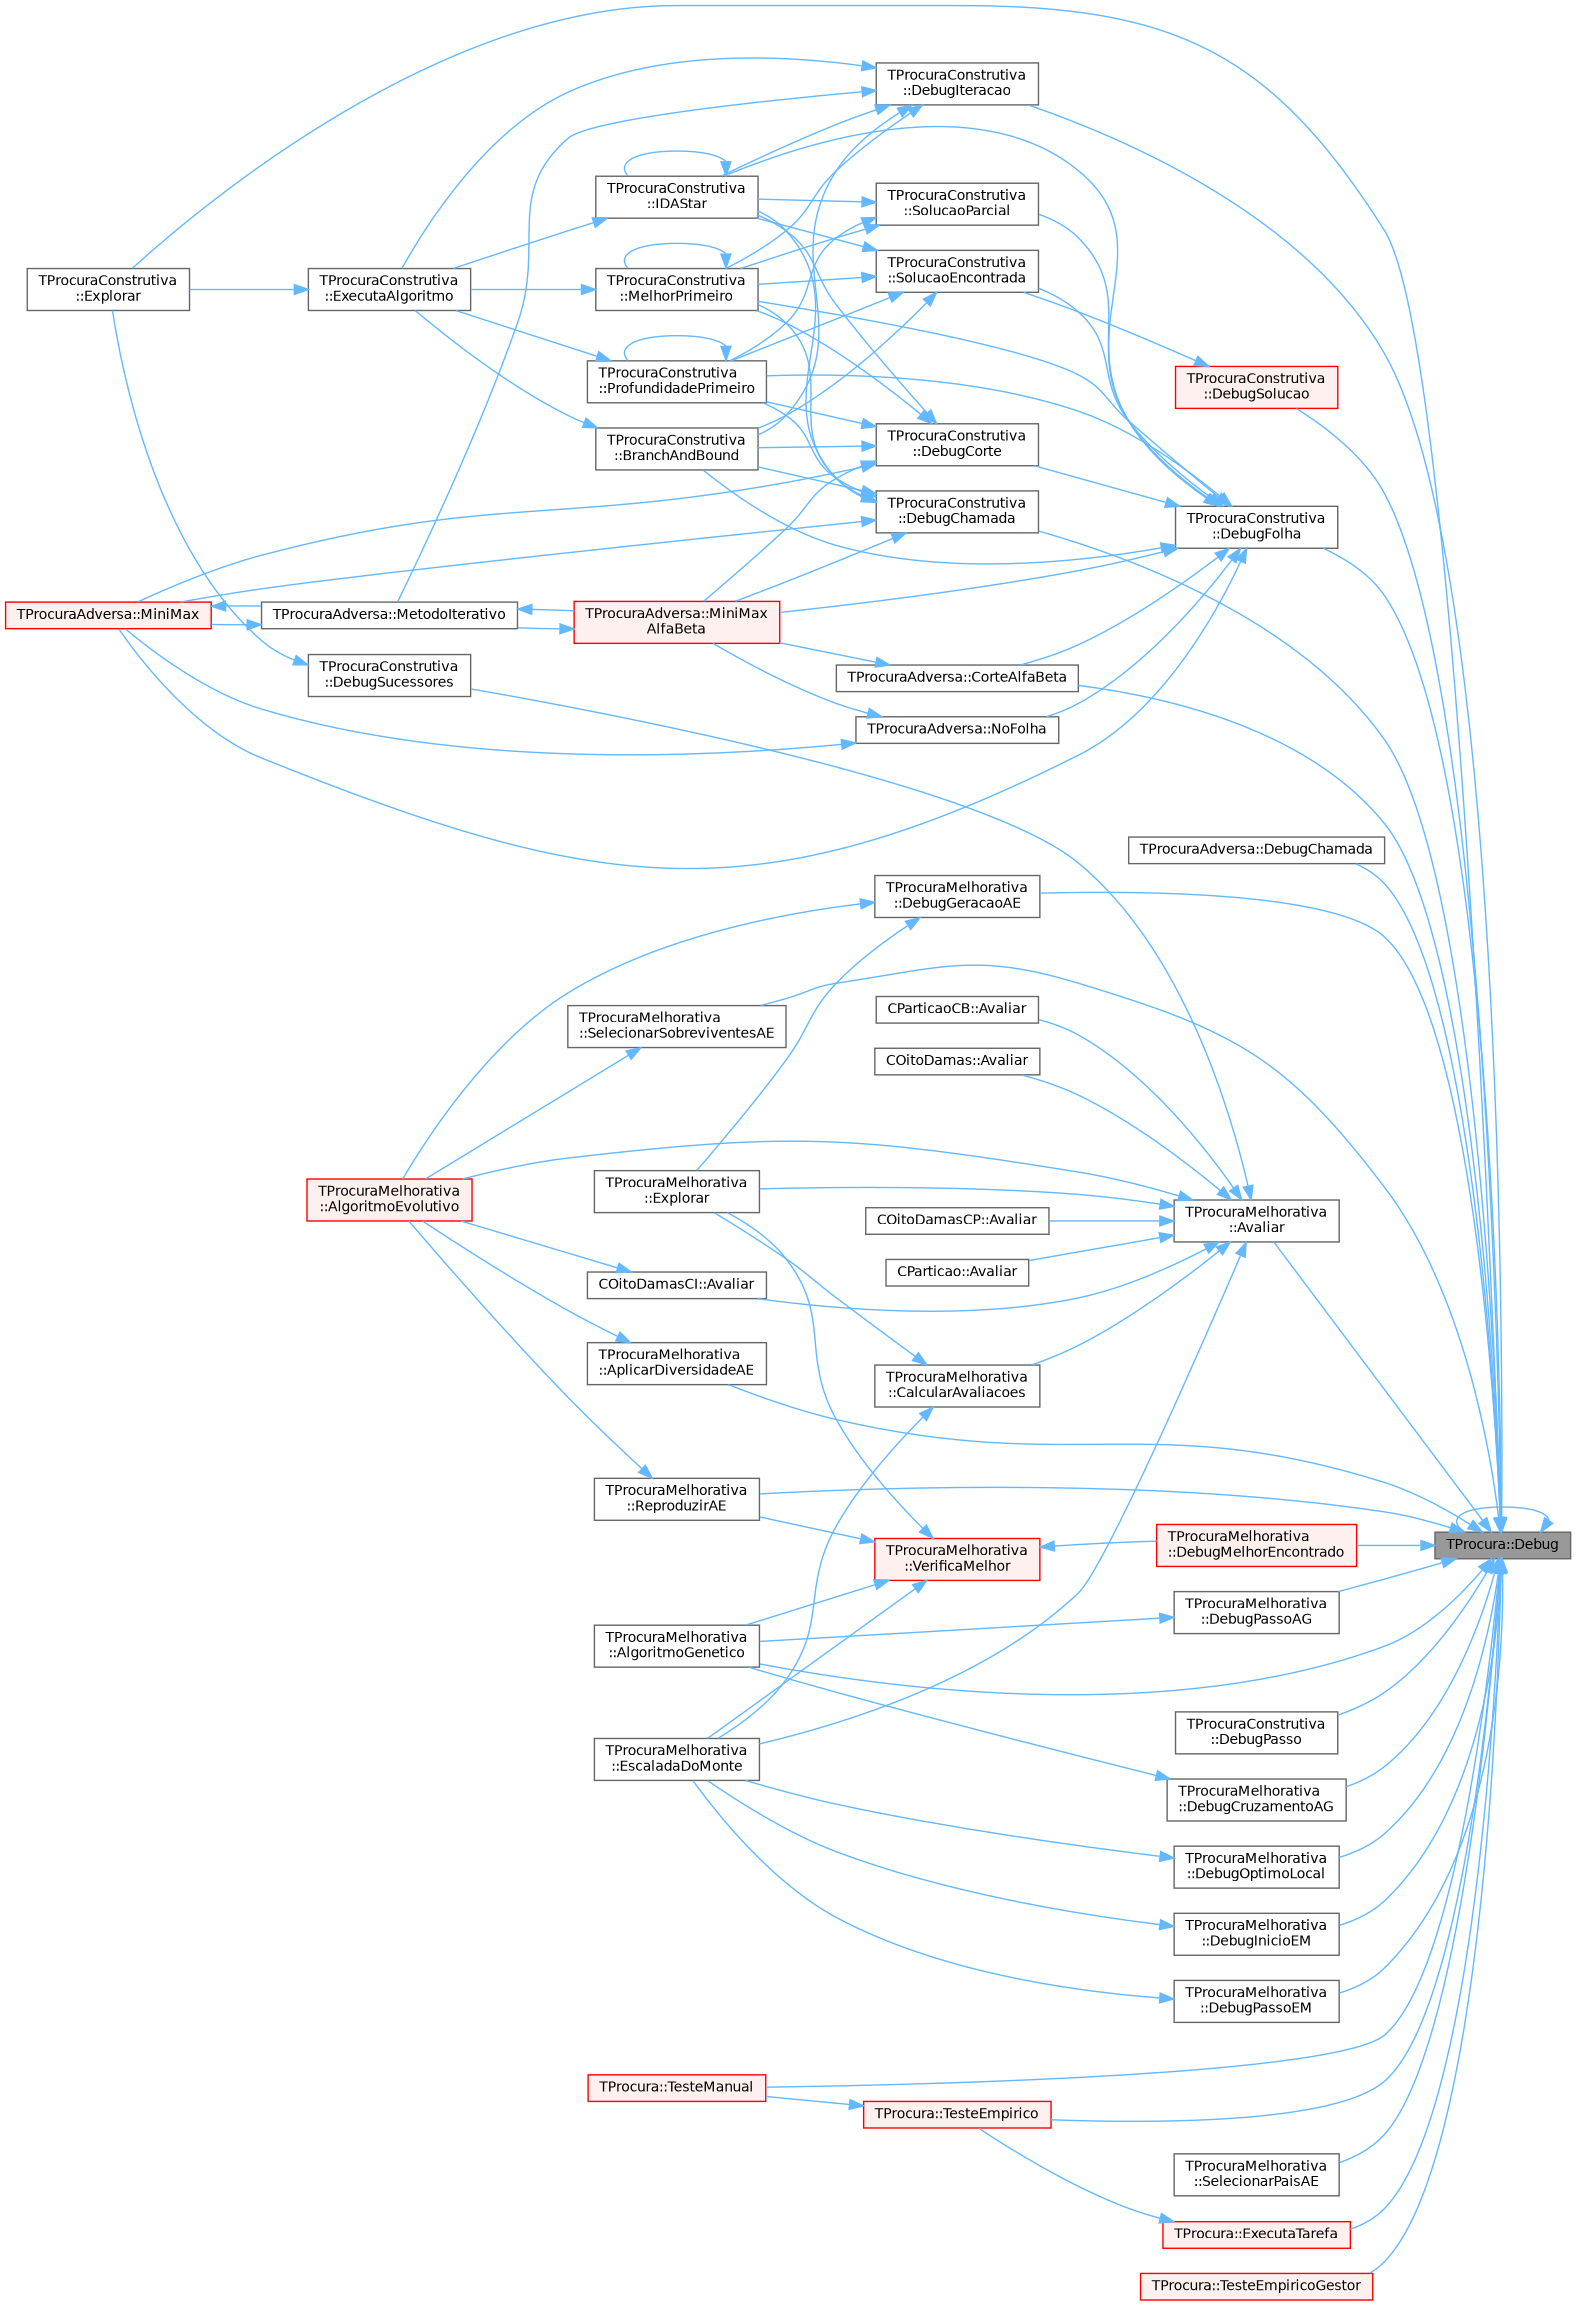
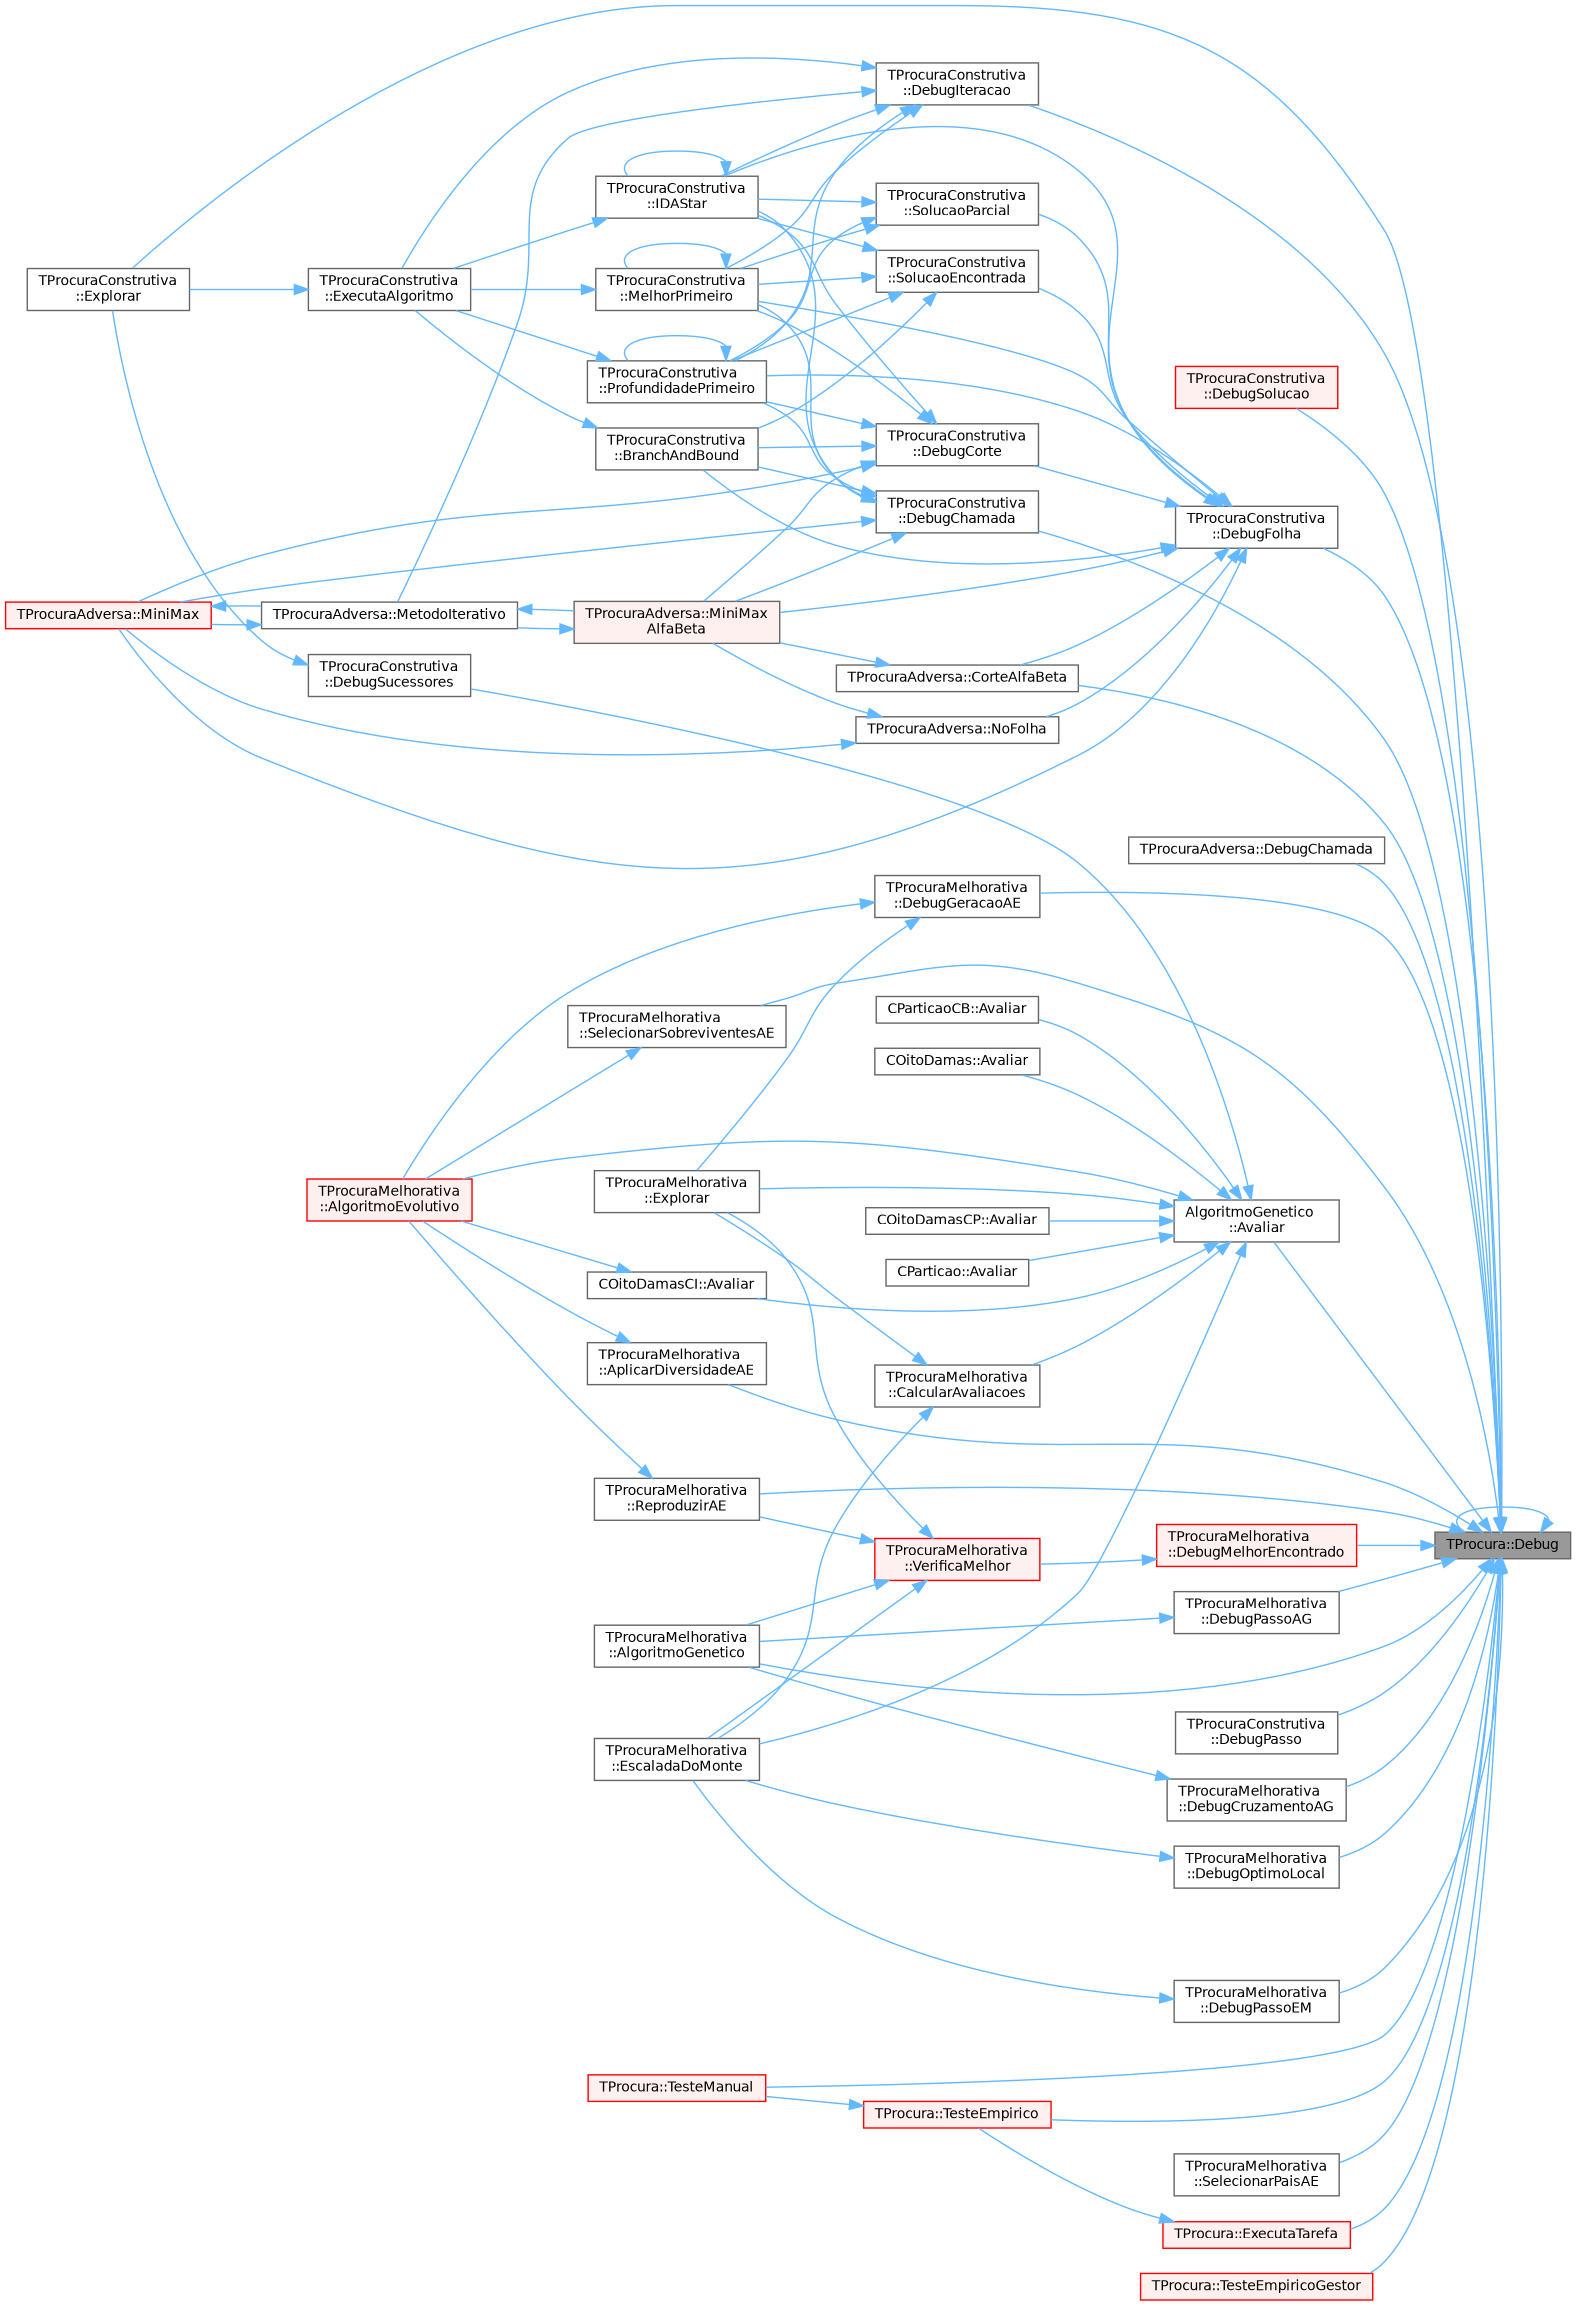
  digraph {
    rankdir=RL
    node [color=grey40 fillcolor=white fontname=Helvetica fontsize=10 shape=box style=filled]
    edge [color=steelblue1 dir=back fontname=Helvetica fontsize=10 labelfontname=Helvetica labelfontsize=10 style=solid]
    n1 [color=gray40 fillcolor=grey60 fontcolor=black height=0.2 label="TProcura::Debug" width=0.4]
    n2 [height=0.2 label="TProcuraMelhorativa\l::AlgoritmoGenetico" width=0.4]
    n3 [height=0.2 label="TProcuraMelhorativa\l::AplicarDiversidadeAE" width=0.4]
-   n4 [height=0.2 label="TProcuraMelhorativa\l::Avaliar" width=0.4]
+   n4 [height=0.2 label="AlgoritmoGenetico\l::Avaliar" width=0.4]
    n5 [height=0.2 label="TProcuraAdversa::CorteAlfaBeta" width=0.4]
    n6 [height=0.2 label="TProcuraConstrutiva\l::DebugChamada" width=0.4]
    n7 [height=0.2 label="TProcuraConstrutiva\l::Explorar" width=0.4]
    n8 [height=0.2 label="TProcuraAdversa::DebugChamada" width=0.4]
    n9 [height=0.2 label="TProcuraMelhorativa\l::DebugCruzamentoAG" width=0.4]
    n10 [height=0.2 label="TProcuraConstrutiva\l::DebugFolha" width=0.4]
    n11 [height=0.2 label="TProcuraMelhorativa\l::DebugGeracaoAE" width=0.4]
-   n12 [height=0.2 label="TProcuraMelhorativa\l::DebugInicioEM" width=0.4]
    n13 [height=0.2 label="TProcuraConstrutiva\l::DebugIteracao" width=0.4]
    n14 [color=red fillcolor="#FFF0F0" height=0.2 label="TProcuraMelhorativa\l::DebugMelhorEncontrado" width=0.4]
    n15 [height=0.2 label="TProcuraMelhorativa\l::ReproduzirAE" width=0.4]
    n16 [height=0.2 label="TProcuraMelhorativa\l::DebugOptimoLocal" width=0.4]
    n17 [height=0.2 label="TProcuraConstrutiva\l::DebugPasso" width=0.4]
    n18 [height=0.2 label="TProcuraMelhorativa\l::DebugPassoAG" width=0.4]
    n19 [height=0.2 label="TProcuraMelhorativa\l::DebugPassoEM" width=0.4]
    n20 [color=red fillcolor="#FFF0F0" height=0.2 label="TProcuraConstrutiva\l::DebugSolucao" width=0.4]
    n21 [color=red fillcolor="#FFF0F0" height=0.2 label="TProcura::ExecutaTarefa" width=0.4]
    n22 [color=red fillcolor="#FFF0F0" height=0.2 label="TProcura::TesteEmpirico" width=0.4]
    n23 [color=red fillcolor="#FFF0F0" height=0.2 label="TProcura::TesteManual" width=0.4]
    n24 [height=0.2 label="TProcuraMelhorativa\l::SelecionarPaisAE" width=0.4]
    n25 [height=0.2 label="TProcuraMelhorativa\l::SelecionarSobreviventesAE" width=0.4]
    n26 [color=red fillcolor="#FFF0F0" height=0.2 label="TProcura::TesteEmpiricoGestor" width=0.4]
    n27 [color=red fillcolor="#FFF0F0" height=0.2 label="TProcuraMelhorativa\l::AlgoritmoEvolutivo" width=0.4]
    n28 [height=0.2 label="TProcuraConstrutiva\l::DebugSucessores" width=0.4]
    n29 [height=0.2 label="COitoDamas::Avaliar" width=0.4]
    n30 [height=0.2 label="COitoDamasCI::Avaliar" width=0.4]
    n31 [height=0.2 label="COitoDamasCP::Avaliar" width=0.4]
    n32 [height=0.2 label="CParticao::Avaliar" width=0.4]
    n33 [height=0.2 label="CParticaoCB::Avaliar" width=0.4]
    n34 [height=0.2 label="TProcuraMelhorativa\l::CalcularAvaliacoes" width=0.4]
    n35 [height=0.2 label="TProcuraMelhorativa\l::EscaladaDoMonte" width=0.4]
    n36 [height=0.2 label="TProcuraMelhorativa\l::Explorar" width=0.4]
-   n37 [color=red fillcolor="#FFF0F0" height=0.2 label="TProcuraAdversa::MiniMax\lAlfaBeta" width=0.4]
+   n37 [fillcolor="#FFF0F0" height=0.2 label="TProcuraAdversa::MiniMax\lAlfaBeta" width=0.4]
    n38 [color=red fillcolor="#FFF0F0" height=0.2 label="TProcuraAdversa::MiniMax" width=0.4]
    n39 [height=0.2 label="TProcuraConstrutiva\l::BranchAndBound" width=0.4]
    n40 [height=0.2 label="TProcuraConstrutiva\l::IDAStar" width=0.4]
    n41 [height=0.2 label="TProcuraConstrutiva\l::MelhorPrimeiro" width=0.4]
    n42 [height=0.2 label="TProcuraConstrutiva\l::ProfundidadePrimeiro" width=0.4]
    n43 [height=0.2 label="TProcuraConstrutiva\l::DebugCorte" width=0.4]
    n44 [height=0.2 label="TProcuraAdversa::NoFolha" width=0.4]
    n45 [height=0.2 label="TProcuraConstrutiva\l::SolucaoEncontrada" width=0.4]
    n46 [height=0.2 label="TProcuraConstrutiva\l::SolucaoParcial" width=0.4]
    n47 [height=0.2 label="TProcuraAdversa::MetodoIterativo" width=0.4]
    n48 [height=0.2 label="TProcuraConstrutiva\l::ExecutaAlgoritmo" width=0.4]
    n49 [color=red fillcolor="#FFF0F0" height=0.2 label="TProcuraMelhorativa\l::VerificaMelhor" width=0.4]
    n1 -> n1
    n1 -> n2
    n1 -> n3
    n1 -> n4
    n1 -> n5
    n1 -> n6
    n1 -> n7
    n1 -> n8
    n1 -> n9
    n1 -> n10
    n1 -> n11
-   n1 -> n12
    n1 -> n13
    n1 -> n14
    n1 -> n15
    n1 -> n16
    n1 -> n17
    n1 -> n18
    n1 -> n19
    n1 -> n20
    n1 -> n21
    n1 -> n22
    n1 -> n23
    n1 -> n24
    n1 -> n25
    n1 -> n26
    n3 -> n27
    n4 -> n27
    n4 -> n28
    n4 -> n29
    n4 -> n30
    n4 -> n31
    n4 -> n32
    n4 -> n33
    n4 -> n34
    n4 -> n35
    n4 -> n36
    n5 -> n37
    n6 -> n37
    n6 -> n38
    n6 -> n39
    n6 -> n40
    n6 -> n41
    n6 -> n42
    n9 -> n2
    n10 -> n5
    n10 -> n37
    n10 -> n38
    n10 -> n39
    n10 -> n40
    n10 -> n41
    n10 -> n42
    n10 -> n43
    n10 -> n44
    n10 -> n45
    n10 -> n46
    n11 -> n27
    n11 -> n36
-   n12 -> n35
    n13 -> n40
    n13 -> n41
-   n13 -> n39
+   n13 -> n42
    n13 -> n47
    n13 -> n48
-   n49 -> n14
+   n14 -> n49
    n15 -> n27
    n16 -> n35
    n18 -> n2
    n19 -> n35
-   n20 -> n45
    n21 -> n22
    n22 -> n23
    n25 -> n27
    n28 -> n7
    n30 -> n27
    n34 -> n35
    n34 -> n36
    n37 -> n47
    n38 -> n47
    n39 -> n48
    n40 -> n40
    n40 -> n48
    n41 -> n41
    n41 -> n48
    n42 -> n42
    n42 -> n48
    n43 -> n37
    n43 -> n38
    n43 -> n39
    n43 -> n40
    n43 -> n41
    n43 -> n42
    n44 -> n37
    n44 -> n38
    n45 -> n39
    n45 -> n40
    n45 -> n41
    n45 -> n42
    n46 -> n40
    n46 -> n41
    n46 -> n42
    n47 -> n37
    n47 -> n38
    n48 -> n7
    n49 -> n2
    n49 -> n15
    n49 -> n35
    n49 -> n36
  }
